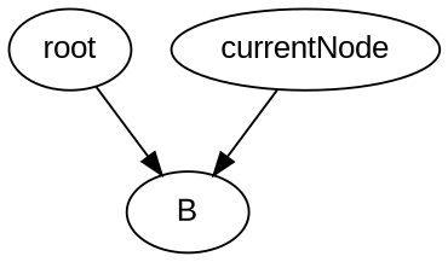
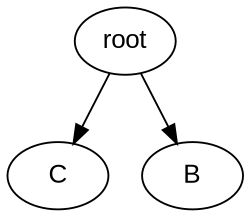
  digraph {
    node [fontname=Arial]
    root
+   C
    B
-   currentNode
+   root -> C
    root -> B
-   currentNode -> B
  }
